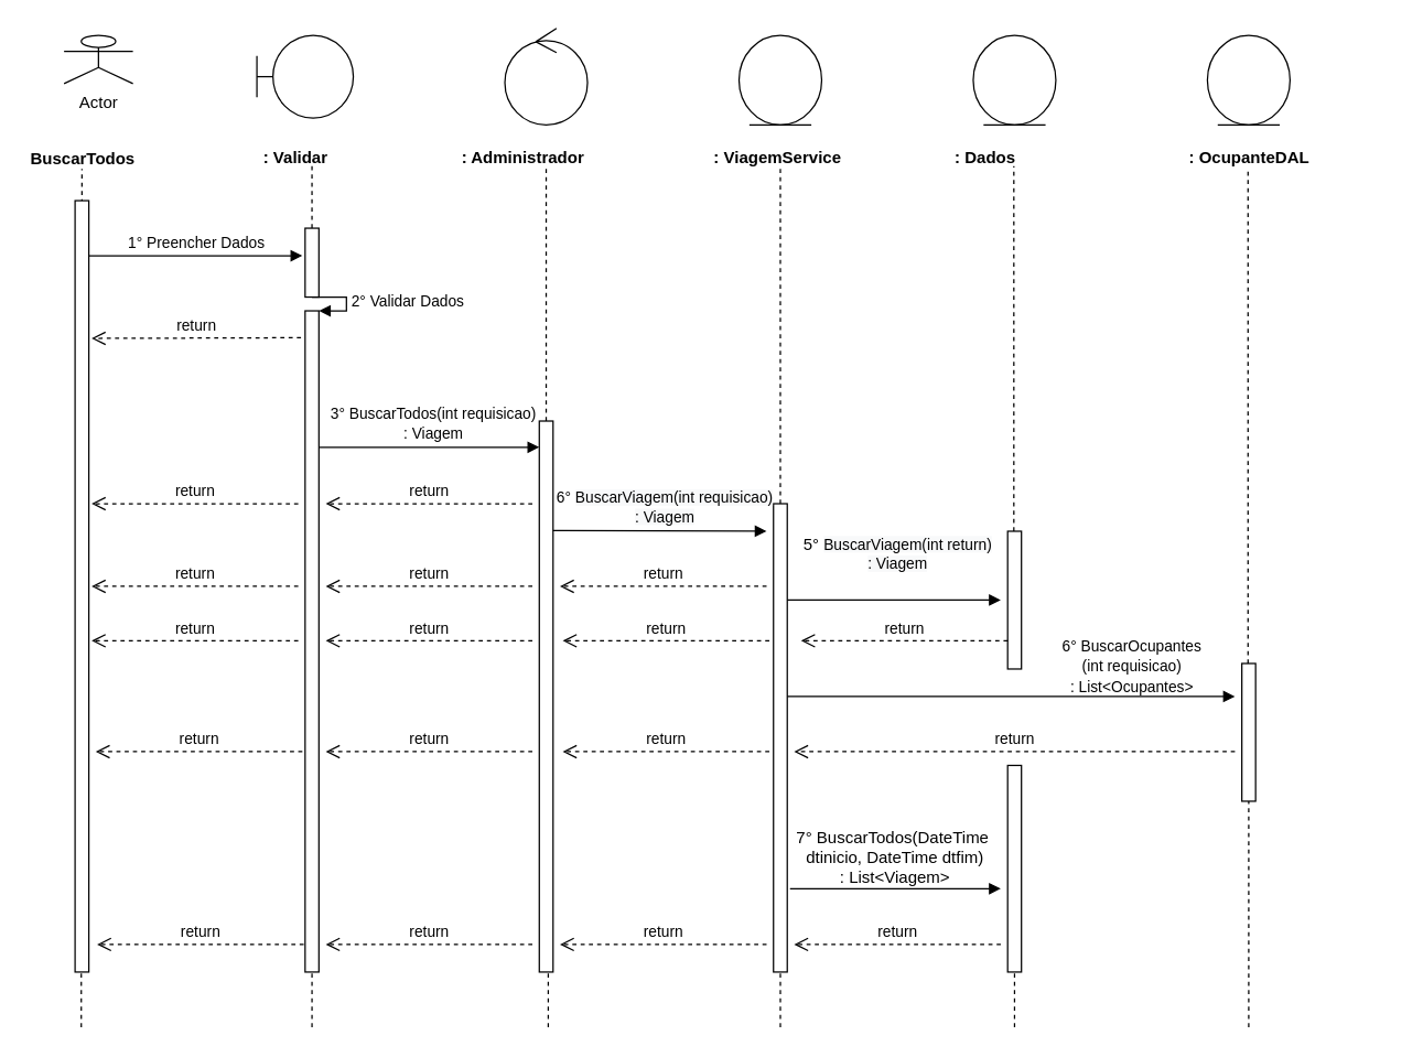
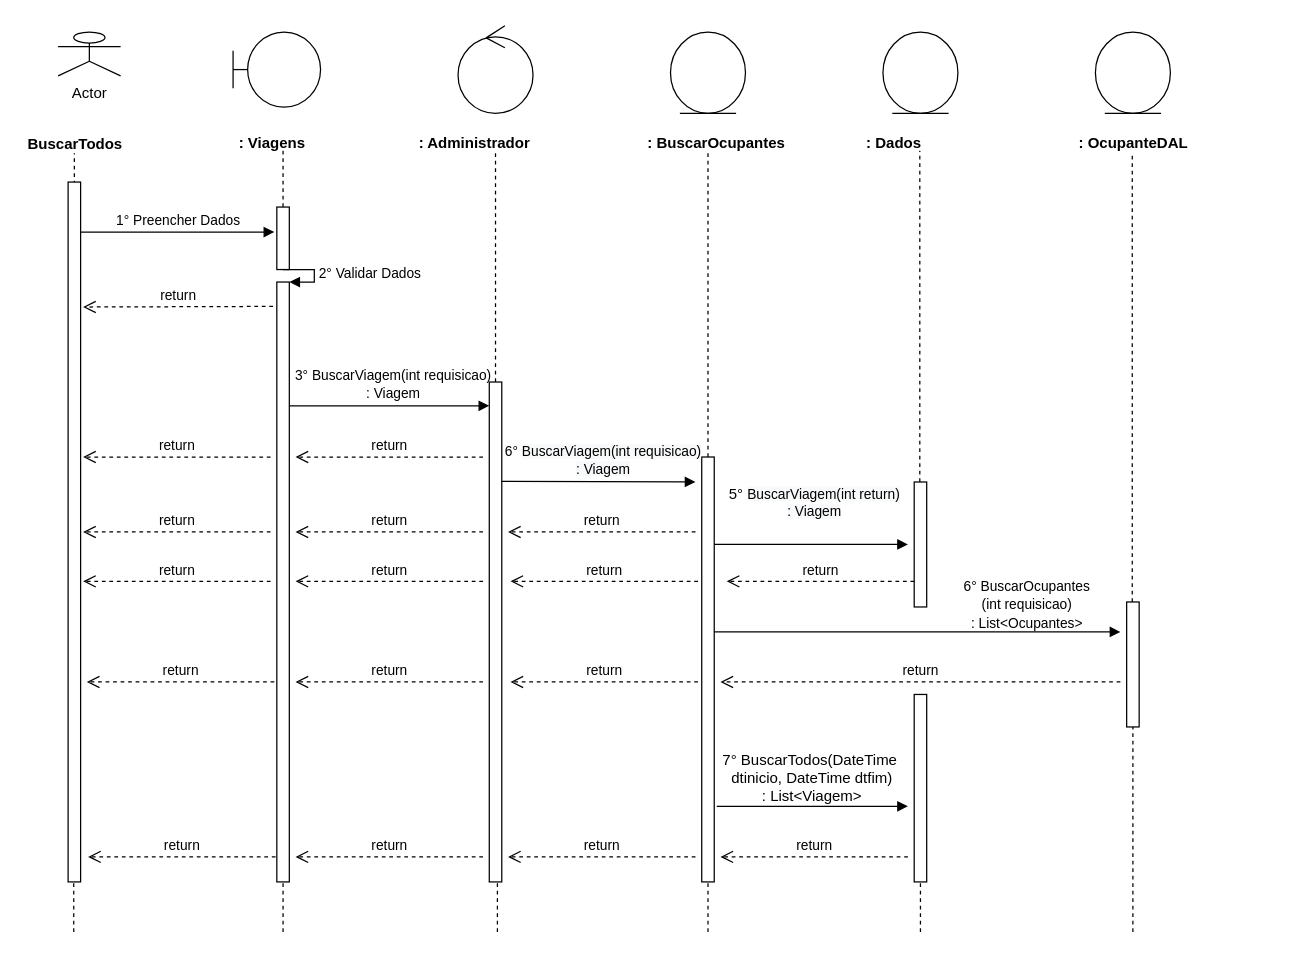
  <mxCell id="0" />
  <mxCell id="1" parent="0" />
  <mxCell id="2" value="Actor" parent="1" style="shape=umlActor;verticalLabelPosition=bottom;labelBackgroundColor=#ffffff;verticalAlign=top;html=1;" vertex="1"><mxGeometry x="46" y="25" as="geometry" width="50" height="35" /></mxCell>
  <mxCell id="3" value="&lt;b&gt;BuscarTodos&lt;/b&gt;" parent="1" style="text;html=1;resizable=0;points=[];autosize=1;align=left;verticalAlign=top;spacingTop=-4;" vertex="1"><mxGeometry as="geometry" x="20" y="105" width="100" height="20" /></mxCell>
  <mxCell id="4" value="" parent="1" style="endArrow=none;dashed=1;html=1;entryX=0.511;entryY=1.25;entryDx=0;entryDy=0;entryPerimeter=0;" edge="1"><mxGeometry as="geometry" width="50" height="50" relative="1"><mxPoint as="sourcePoint" x="59" y="465" /><mxPoint as="targetPoint" x="58.99" y="122" /></mxGeometry></mxCell>
  <mxCell id="5" value="" parent="1" style="shape=umlBoundary;whiteSpace=wrap;html=1;" vertex="1"><mxGeometry as="geometry" x="186" y="25" width="70" height="60" /></mxCell>
- <mxCell id="6" value="&lt;b&gt;: Validar&lt;/b&gt;" parent="1" style="text;html=1;" vertex="1"><mxGeometry as="geometry" x="189" y="100" width="150" height="30" /></mxCell>
+ <mxCell id="6" value="&lt;b&gt;: Viagens&lt;/b&gt;" parent="1" style="text;html=1;" vertex="1"><mxGeometry as="geometry" x="189" y="100" width="150" height="30" /></mxCell>
  <mxCell id="7" value="" parent="1" style="endArrow=none;dashed=1;html=1;entryX=0.511;entryY=1.25;entryDx=0;entryDy=0;entryPerimeter=0;" edge="1" source="18"><mxGeometry as="geometry" width="50" height="50" relative="1"><mxPoint as="sourcePoint" x="226" y="465" /><mxPoint as="targetPoint" x="225.99" y="120" /></mxGeometry></mxCell>
  <mxCell id="8" value="" parent="1" style="ellipse;shape=umlControl;whiteSpace=wrap;html=1;" vertex="1"><mxGeometry as="geometry" x="366" y="20" width="60" height="70" /></mxCell>
  <mxCell id="9" value="&lt;b&gt;: Administrador&lt;/b&gt;" parent="1" style="text;html=1;" vertex="1"><mxGeometry as="geometry" x="333" y="100" width="150" height="30" /></mxCell>
  <mxCell id="10" value="" parent="1" style="endArrow=none;dashed=1;html=1;entryX=0.511;entryY=1.25;entryDx=0;entryDy=0;entryPerimeter=0;" edge="1" source="25"><mxGeometry as="geometry" width="50" height="50" relative="1"><mxPoint as="sourcePoint" x="396" y="465" /><mxPoint as="targetPoint" x="395.99" y="120" /></mxGeometry></mxCell>
  <mxCell id="11" value="" parent="1" style="ellipse;shape=umlEntity;whiteSpace=wrap;html=1;" vertex="1"><mxGeometry as="geometry" x="536" y="25" width="60" height="65" /></mxCell>
- <mxCell id="12" value="&lt;b&gt;: ViagemService&lt;/b&gt;" parent="1" style="text;html=1;" vertex="1"><mxGeometry as="geometry" x="516" y="100" width="150" height="30" /></mxCell>
+ <mxCell id="12" value="&lt;b&gt;: BuscarOcupantes&lt;/b&gt;" parent="1" style="text;html=1;" vertex="1"><mxGeometry as="geometry" x="516" y="100" width="150" height="30" /></mxCell>
  <mxCell id="13" value="" parent="1" style="ellipse;shape=umlEntity;whiteSpace=wrap;html=1;" vertex="1"><mxGeometry as="geometry" x="706" y="25" width="60" height="65" /></mxCell>
  <mxCell id="14" value="&lt;b&gt;: Dados&lt;/b&gt;" parent="1" style="text;html=1;" vertex="1"><mxGeometry as="geometry" x="691" y="100" width="150" height="30" /></mxCell>
  <mxCell id="15" value="" parent="1" style="endArrow=none;dashed=1;html=1;entryX=0.511;entryY=1.25;entryDx=0;entryDy=0;entryPerimeter=0;" edge="1" source="30"><mxGeometry as="geometry" width="50" height="50" relative="1"><mxPoint as="sourcePoint" x="566" y="464" /><mxPoint as="targetPoint" x="565.99" y="119" /></mxGeometry></mxCell>
  <mxCell id="16" value="" parent="1" style="endArrow=none;dashed=1;html=1;entryX=0.511;entryY=1.25;entryDx=0;entryDy=0;entryPerimeter=0;" edge="1" source="34"><mxGeometry as="geometry" width="50" height="50" relative="1"><mxPoint as="sourcePoint" x="735.5" y="465" /><mxPoint as="targetPoint" x="735.49" y="120" /></mxGeometry></mxCell>
  <mxCell id="17" value="1° Preencher Dados" parent="1" style="html=1;verticalAlign=bottom;endArrow=block;" edge="1" source="28"><mxGeometry as="geometry" width="80" relative="1"><mxPoint as="sourcePoint" x="59" y="185" /><mxPoint as="targetPoint" x="219" y="185" /><mxPoint as="offset" /></mxGeometry></mxCell>
  <mxCell id="18" value="" parent="1" style="html=1;points=[];perimeter=orthogonalPerimeter;" vertex="1"><mxGeometry as="geometry" x="221" y="165" width="10" height="50" /></mxCell>
  <mxCell id="19" value="" parent="1" style="endArrow=none;dashed=1;html=1;entryX=0.511;entryY=1.25;entryDx=0;entryDy=0;entryPerimeter=0;" edge="1" source="21" target="18"><mxGeometry as="geometry" width="50" height="50" relative="1"><mxPoint as="sourcePoint" x="226" y="465" /><mxPoint as="targetPoint" x="225.99" y="120" /></mxGeometry></mxCell>
  <mxCell id="20" value="2° Validar Dados" parent="1" style="edgeStyle=orthogonalEdgeStyle;html=1;align=left;spacingLeft=2;endArrow=block;rounded=0;entryX=1;entryY=0;" edge="1" target="21"><mxGeometry as="geometry" relative="1"><mxPoint as="sourcePoint" x="226" y="215" /><Array as="points"><mxPoint x="251" y="215" /></Array></mxGeometry></mxCell>
  <mxCell id="21" value="" parent="1" style="html=1;points=[];perimeter=orthogonalPerimeter;" vertex="1"><mxGeometry as="geometry" x="221" y="225" width="10" height="480" /></mxCell>
  <mxCell id="22" value="return" parent="1" style="html=1;verticalAlign=bottom;endArrow=open;dashed=1;endSize=8;" edge="1"><mxGeometry as="geometry" relative="1"><mxPoint as="sourcePoint" x="218" y="244.5" /><mxPoint as="targetPoint" x="66" y="245" /></mxGeometry></mxCell>
  <mxCell id="23" value="" parent="1" style="html=1;verticalAlign=bottom;endArrow=block;" edge="1"><mxGeometry as="geometry" width="80" relative="1"><mxPoint as="sourcePoint" x="231" y="324" /><mxPoint as="targetPoint" x="391" y="324" /></mxGeometry></mxCell>
- <mxCell id="24" value="&lt;div&gt;&lt;/div&gt;&lt;span style=&quot;font-size: 11px&quot;&gt;3° BuscarTodos(int requisicao)&lt;br&gt;: Viagem&lt;/span&gt;" parent="1" style="text;html=1;resizable=0;points=[];autosize=1;align=center;verticalAlign=top;spacingTop=-4;" vertex="1"><mxGeometry as="geometry" x="229" y="290" width="170" height="30" /></mxCell>
+ <mxCell id="24" value="&lt;div&gt;&lt;/div&gt;&lt;span style=&quot;font-size: 11px&quot;&gt;3° BuscarViagem(int requisicao)&lt;br&gt;: Viagem&lt;/span&gt;" parent="1" style="text;html=1;resizable=0;points=[];autosize=1;align=center;verticalAlign=top;spacingTop=-4;" vertex="1"><mxGeometry as="geometry" x="229" y="290" width="170" height="30" /></mxCell>
  <mxCell id="25" value="" parent="1" style="html=1;points=[];perimeter=orthogonalPerimeter;" vertex="1"><mxGeometry as="geometry" x="391" y="305" width="10" height="400" /></mxCell>
  <mxCell id="26" value="return" parent="1" style="html=1;verticalAlign=bottom;endArrow=open;dashed=1;endSize=8;" edge="1"><mxGeometry as="geometry" relative="1"><mxPoint as="sourcePoint" x="386" y="365" /><mxPoint as="targetPoint" x="236" y="365" /></mxGeometry></mxCell>
  <mxCell id="27" value="return" parent="1" style="html=1;verticalAlign=bottom;endArrow=open;dashed=1;endSize=8;" edge="1"><mxGeometry as="geometry" relative="1"><mxPoint as="sourcePoint" x="216" y="365" /><mxPoint as="targetPoint" x="66" y="365" /></mxGeometry></mxCell>
  <mxCell id="28" value="" parent="1" style="html=1;points=[];perimeter=orthogonalPerimeter;" vertex="1"><mxGeometry as="geometry" x="54" y="145" width="10" height="560" /></mxCell>
  <mxCell id="29" value="" parent="1" style="html=1;verticalAlign=bottom;endArrow=block;" edge="1"><mxGeometry as="geometry" width="80" relative="1"><mxPoint as="sourcePoint" x="401" y="384.5" /><mxPoint as="targetPoint" x="556" y="385" /></mxGeometry></mxCell>
  <mxCell id="30" value="" parent="1" style="html=1;points=[];perimeter=orthogonalPerimeter;" vertex="1"><mxGeometry as="geometry" x="561" y="365" width="10" height="340" /></mxCell>
  <mxCell id="31" value="return" parent="1" style="html=1;verticalAlign=bottom;endArrow=open;dashed=1;endSize=8;" edge="1"><mxGeometry as="geometry" relative="1"><mxPoint as="sourcePoint" x="556" y="425" /><mxPoint as="targetPoint" x="406" y="425" /></mxGeometry></mxCell>
  <mxCell id="32" value="return" parent="1" style="html=1;verticalAlign=bottom;endArrow=open;dashed=1;endSize=8;" edge="1"><mxGeometry as="geometry" relative="1"><mxPoint as="sourcePoint" x="386" y="425" /><mxPoint as="targetPoint" x="236" y="425" /></mxGeometry></mxCell>
  <mxCell id="33" value="return" parent="1" style="html=1;verticalAlign=bottom;endArrow=open;dashed=1;endSize=8;" edge="1"><mxGeometry as="geometry" relative="1"><mxPoint as="sourcePoint" x="216" y="425" /><mxPoint as="targetPoint" x="66" y="425" /></mxGeometry></mxCell>
  <mxCell id="34" value="" parent="1" style="html=1;points=[];perimeter=orthogonalPerimeter;" vertex="1"><mxGeometry as="geometry" x="731" y="385" width="10" height="100" /></mxCell>
  <mxCell id="35" value="&lt;span style=&quot;text-align: left&quot;&gt;5° &lt;span style=&quot;display: inline ; float: none ; background-color: rgb(248 , 249 , 250) ; color: rgb(0 , 0 , 0) ; font-family: &amp;#34;helvetica&amp;#34; ; font-size: 11px ; font-style: normal ; font-variant: normal ; font-weight: 400 ; letter-spacing: normal ; text-align: center ; text-decoration: none ; text-indent: 0px ; text-transform: none ; white-space: nowrap ; word-spacing: 0px&quot;&gt;BuscarViagem(int return)&lt;/span&gt;&lt;br style=&quot;color: rgb(0 , 0 , 0) ; font-family: &amp;#34;helvetica&amp;#34; ; font-size: 11px ; font-style: normal ; font-variant: normal ; font-weight: 400 ; letter-spacing: normal ; text-align: center ; text-decoration: none ; text-indent: 0px ; text-transform: none ; white-space: nowrap ; word-spacing: 0px&quot;&gt;&lt;span style=&quot;display: inline ; float: none ; background-color: rgb(248 , 249 , 250) ; color: rgb(0 , 0 , 0) ; font-family: &amp;#34;helvetica&amp;#34; ; font-size: 11px ; font-style: normal ; font-variant: normal ; font-weight: 400 ; letter-spacing: normal ; text-align: center ; text-decoration: none ; text-indent: 0px ; text-transform: none ; white-space: nowrap ; word-spacing: 0px&quot;&gt;: Viagem&lt;/span&gt;&lt;/span&gt;" parent="1" style="text;html=1;resizable=0;points=[];autosize=1;align=center;verticalAlign=top;spacingTop=-4;" vertex="1"><mxGeometry as="geometry" x="566" y="385" width="170" height="30" /></mxCell>
  <mxCell id="36" value="" parent="1" style="html=1;verticalAlign=bottom;endArrow=block;" edge="1"><mxGeometry as="geometry" width="80" relative="1"><mxPoint as="sourcePoint" x="571" y="435" /><mxPoint as="targetPoint" x="726" y="435" /></mxGeometry></mxCell>
  <mxCell id="37" value="return" parent="1" style="html=1;verticalAlign=bottom;endArrow=open;dashed=1;endSize=8;" edge="1"><mxGeometry as="geometry" relative="1"><mxPoint as="sourcePoint" x="731" y="464.5" /><mxPoint as="targetPoint" x="581" y="464.5" /></mxGeometry></mxCell>
  <mxCell id="38" value="return" parent="1" style="html=1;verticalAlign=bottom;endArrow=open;dashed=1;endSize=8;" edge="1"><mxGeometry as="geometry" relative="1"><mxPoint as="sourcePoint" x="558" y="464.5" /><mxPoint as="targetPoint" x="408" y="464.5" /></mxGeometry></mxCell>
  <mxCell id="39" value="return" parent="1" style="html=1;verticalAlign=bottom;endArrow=open;dashed=1;endSize=8;" edge="1"><mxGeometry as="geometry" relative="1"><mxPoint as="sourcePoint" x="386" y="464.5" /><mxPoint as="targetPoint" x="236" y="464.5" /></mxGeometry></mxCell>
  <mxCell id="40" value="return" parent="1" style="html=1;verticalAlign=bottom;endArrow=open;dashed=1;endSize=8;" edge="1"><mxGeometry as="geometry" relative="1"><mxPoint as="sourcePoint" x="216" y="464.5" /><mxPoint as="targetPoint" x="66" y="464.5" /></mxGeometry></mxCell>
  <mxCell id="41" value="return" parent="1" style="html=1;verticalAlign=bottom;endArrow=open;dashed=1;endSize=8;" edge="1"><mxGeometry as="geometry" relative="1"><mxPoint as="sourcePoint" x="558" y="545" /><mxPoint as="targetPoint" x="408" y="545" /></mxGeometry></mxCell>
  <mxCell id="42" value="return" parent="1" style="html=1;verticalAlign=bottom;endArrow=open;dashed=1;endSize=8;" edge="1"><mxGeometry as="geometry" relative="1"><mxPoint as="sourcePoint" x="386" y="545" /><mxPoint as="targetPoint" x="236" y="545" /></mxGeometry></mxCell>
  <mxCell id="43" value="return" parent="1" style="html=1;verticalAlign=bottom;endArrow=open;dashed=1;endSize=8;" edge="1"><mxGeometry as="geometry" relative="1"><mxPoint as="sourcePoint" x="219" y="545" /><mxPoint as="targetPoint" x="69" y="545" /></mxGeometry></mxCell>
  <mxCell id="44" value="" parent="1" style="endArrow=none;dashed=1;html=1;" edge="1"><mxGeometry as="geometry" width="50" height="50" relative="1"><mxPoint as="sourcePoint" x="58.5" y="745" /><mxPoint as="targetPoint" x="58.5" y="705" /></mxGeometry></mxCell>
  <mxCell id="45" value="" parent="1" style="endArrow=none;dashed=1;html=1;" edge="1"><mxGeometry as="geometry" width="50" height="50" relative="1"><mxPoint as="sourcePoint" x="226" y="745" /><mxPoint as="targetPoint" x="226" y="705" /></mxGeometry></mxCell>
  <mxCell id="46" value="" parent="1" style="endArrow=none;dashed=1;html=1;" edge="1"><mxGeometry as="geometry" width="50" height="50" relative="1"><mxPoint as="sourcePoint" x="397.5" y="745" /><mxPoint as="targetPoint" x="397.5" y="705" /></mxGeometry></mxCell>
  <mxCell id="47" value="" parent="1" style="endArrow=none;dashed=1;html=1;" edge="1"><mxGeometry as="geometry" width="50" height="50" relative="1"><mxPoint as="sourcePoint" x="566" y="745" /><mxPoint as="targetPoint" x="566" y="705" /></mxGeometry></mxCell>
  <mxCell id="48" value="" parent="1" style="endArrow=none;dashed=1;html=1;" edge="1"><mxGeometry as="geometry" width="50" height="50" relative="1"><mxPoint as="sourcePoint" x="736" y="745" /><mxPoint as="targetPoint" x="736" y="705" /></mxGeometry></mxCell>
  <mxCell id="49" value="&lt;div&gt;&lt;/div&gt;&lt;span style=&quot;font-size: 11px&quot;&gt;6° &lt;span style=&quot;display: inline ; float: none ; background-color: rgb(248 , 249 , 250) ; color: rgb(0 , 0 , 0) ; font-family: &amp;#34;helvetica&amp;#34; ; font-size: 11px ; font-style: normal ; font-variant: normal ; font-weight: 400 ; letter-spacing: normal ; text-align: center ; text-decoration: none ; text-indent: 0px ; text-transform: none ; white-space: nowrap ; word-spacing: 0px&quot;&gt;BuscarViagem(int requisicao)&lt;/span&gt;&lt;br style=&quot;color: rgb(0 , 0 , 0) ; font-family: &amp;#34;helvetica&amp;#34; ; font-size: 11px ; font-style: normal ; font-variant: normal ; font-weight: 400 ; letter-spacing: normal ; text-align: center ; text-decoration: none ; text-indent: 0px ; text-transform: none ; white-space: nowrap ; word-spacing: 0px&quot;&gt;&lt;span style=&quot;display: inline ; float: none ; background-color: rgb(248 , 249 , 250) ; color: rgb(0 , 0 , 0) ; font-family: &amp;#34;helvetica&amp;#34; ; font-size: 11px ; font-style: normal ; font-variant: normal ; font-weight: 400 ; letter-spacing: normal ; text-align: center ; text-decoration: none ; text-indent: 0px ; text-transform: none ; white-space: nowrap ; word-spacing: 0px&quot;&gt;: Viagem&lt;/span&gt;&lt;/span&gt;" parent="1" style="text;html=1;resizable=0;points=[];autosize=1;align=center;verticalAlign=top;spacingTop=-4;" vertex="1"><mxGeometry as="geometry" x="397" y="351" width="170" height="30" /></mxCell>
  <mxCell id="50" value="&lt;div&gt;&lt;/div&gt;&lt;span style=&quot;font-size: 11px&quot;&gt;6° BuscarOcupantes&lt;br&gt;(int requisicao)&lt;br&gt;: List&amp;lt;Ocupantes&amp;gt;&lt;br&gt;&lt;/span&gt;" parent="1" style="text;html=1;resizable=0;points=[];autosize=1;align=center;verticalAlign=top;spacingTop=-4;" vertex="1"><mxGeometry as="geometry" x="761" y="459" width="120" height="40" /></mxCell>
  <mxCell id="51" value="" parent="1" style="ellipse;shape=umlEntity;whiteSpace=wrap;html=1;" vertex="1"><mxGeometry as="geometry" x="876" y="25" width="60" height="65" /></mxCell>
  <mxCell id="52" value="&lt;b&gt;: OcupanteDAL&lt;/b&gt;" parent="1" style="text;html=1;" vertex="1"><mxGeometry as="geometry" x="861" y="100" width="150" height="30" /></mxCell>
  <mxCell id="53" value="" parent="1" style="endArrow=none;dashed=1;html=1;entryX=0.511;entryY=1.25;entryDx=0;entryDy=0;entryPerimeter=0;" edge="1" source="55"><mxGeometry as="geometry" width="50" height="50" relative="1"><mxPoint as="sourcePoint" x="905" y="625" /><mxPoint as="targetPoint" x="905.49" y="122" /></mxGeometry></mxCell>
  <mxCell id="54" value="" parent="1" style="html=1;verticalAlign=bottom;endArrow=block;" edge="1"><mxGeometry as="geometry" width="80" relative="1"><mxPoint as="sourcePoint" x="571" y="505" /><mxPoint as="targetPoint" x="896" y="505" /></mxGeometry></mxCell>
  <mxCell id="55" value="" parent="1" style="html=1;points=[];perimeter=orthogonalPerimeter;" vertex="1"><mxGeometry as="geometry" x="901" y="481" width="10" height="100" /></mxCell>
  <mxCell id="56" value="return" parent="1" style="html=1;verticalAlign=bottom;endArrow=open;dashed=1;endSize=8;" edge="1"><mxGeometry as="geometry" relative="1"><mxPoint as="sourcePoint" x="896" y="545" /><mxPoint as="targetPoint" x="576" y="545" /></mxGeometry></mxCell>
  <mxCell id="57" value="" parent="1" style="html=1;points=[];perimeter=orthogonalPerimeter;" vertex="1"><mxGeometry as="geometry" x="731" y="555" width="10" height="150" /></mxCell>
  <mxCell id="58" value="&lt;div&gt;7° BuscarTodos(DateTime&amp;nbsp;&lt;/div&gt;&lt;div&gt;dtinicio, DateTime dtfim)&lt;/div&gt;&lt;div&gt;: List&amp;lt;Viagem&amp;gt;&lt;/div&gt;&lt;div&gt;&lt;br&gt;&lt;/div&gt;" parent="1" style="text;html=1;resizable=0;points=[];autosize=1;align=center;verticalAlign=top;spacingTop=-4;" vertex="1"><mxGeometry as="geometry" x="569" y="598" width="160" height="60" /></mxCell>
  <mxCell id="59" value="" parent="1" style="html=1;verticalAlign=bottom;endArrow=block;" edge="1"><mxGeometry as="geometry" width="80" relative="1"><mxPoint as="sourcePoint" x="573" y="644.5" /><mxPoint as="targetPoint" x="726" y="644.5" /></mxGeometry></mxCell>
  <mxCell id="60" value="return" parent="1" style="html=1;verticalAlign=bottom;endArrow=open;dashed=1;endSize=8;" edge="1"><mxGeometry as="geometry" relative="1"><mxPoint as="sourcePoint" x="726" y="685" /><mxPoint as="targetPoint" x="576" y="685" /></mxGeometry></mxCell>
  <mxCell id="61" value="return" parent="1" style="html=1;verticalAlign=bottom;endArrow=open;dashed=1;endSize=8;" edge="1"><mxGeometry as="geometry" relative="1"><mxPoint as="sourcePoint" x="556" y="685" /><mxPoint as="targetPoint" x="406" y="685" /></mxGeometry></mxCell>
  <mxCell id="62" value="return" parent="1" style="html=1;verticalAlign=bottom;endArrow=open;dashed=1;endSize=8;" edge="1"><mxGeometry as="geometry" relative="1"><mxPoint as="sourcePoint" x="386" y="685" /><mxPoint as="targetPoint" x="236" y="685" /></mxGeometry></mxCell>
  <mxCell id="63" value="return" parent="1" style="html=1;verticalAlign=bottom;endArrow=open;dashed=1;endSize=8;" edge="1"><mxGeometry as="geometry" relative="1"><mxPoint as="sourcePoint" x="220" y="685" /><mxPoint as="targetPoint" x="70" y="685" /></mxGeometry></mxCell>
  <mxCell id="64" value="" parent="1" style="endArrow=none;dashed=1;html=1;" edge="1"><mxGeometry as="geometry" width="50" height="50" relative="1"><mxPoint as="sourcePoint" x="906" y="745" /><mxPoint as="targetPoint" x="906" y="581" /></mxGeometry></mxCell>
